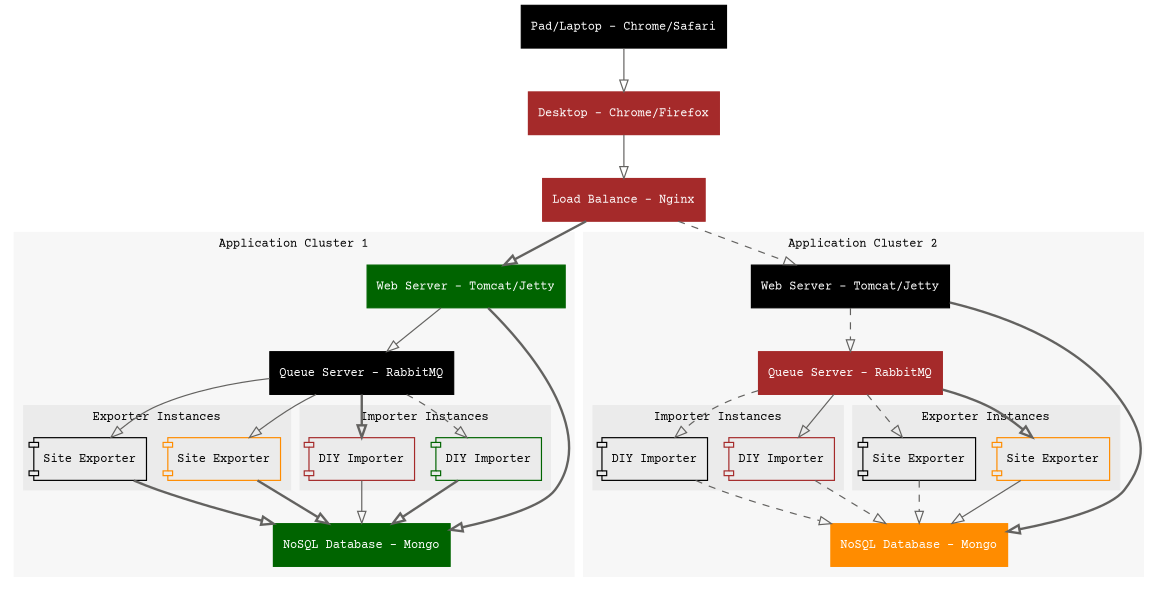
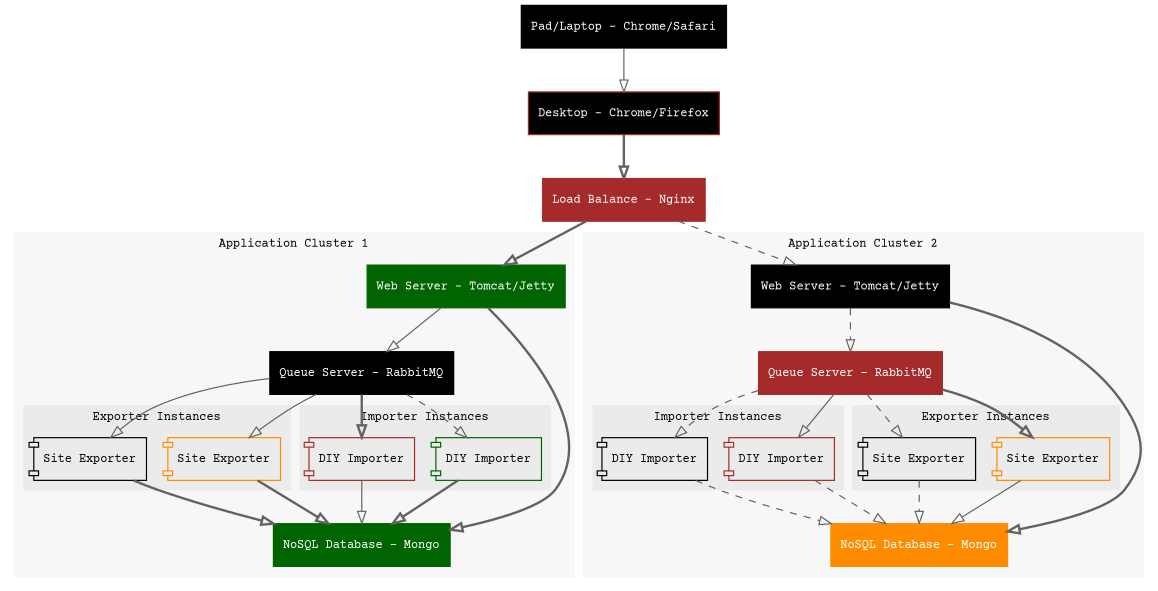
  digraph {
    dir=TD
    fontname="Courier Prime"
    fontsize=10
    node [color=black fontname="Courier Prime" fontsize=10 shape=record fontcolor="#ffffff" style=filled]
    edge [arrowhead=empty color="#636260" fontname="Courier Prime" fontsize=10 style=bold]
    n1 [color=darkorange label="Site Exporter" shape=component fontcolor="" style=""]
    n2 [label="Site Exporter" shape=component fontcolor="" style=""]
    n3 [color=darkgreen label="DIY Importer" shape=component fontcolor="" style=""]
    n4 [color=brown label="DIY Importer" shape=component fontcolor="" style=""]
    n5 [color=darkgreen label="Web Server - Tomcat/Jetty"]
    n6 [label="Queue Server - RabbitMQ"]
    n7 [color=darkgreen label="NoSQL Database - Mongo"]
    n8 [color=brown label="DIY Importer" shape=component fontcolor="" style=""]
    n9 [label="DIY Importer" shape=component fontcolor="" style=""]
    n10 [color=darkorange label="Site Exporter" shape=component fontcolor="" style=""]
    n11 [label="Site Exporter" shape=component fontcolor="" style=""]
    n12 [label="Web Server - Tomcat/Jetty"]
    n13 [color=brown label="Queue Server - RabbitMQ"]
    n14 [color=darkorange label="NoSQL Database - Mongo"]
-   n15 [color=brown label="Desktop - Chrome/Firefox"]
+   n15 [color=brown label="Desktop - Chrome/Firefox" fillcolor=black]
    n16 [color=brown label="Load Balance - Nginx"]
    n17 [label="Pad/Laptop - Chrome/Safari"]
    subgraph cluster_1 {
      color="#F7F7F7"
      label="Application Cluster 1"
      style=filled
      n5
      n6
      n7
      subgraph cluster_2 {
        color="#EBEBEB"
        label="Exporter Instances"
        style=filled
        n1
        n2
      }
      subgraph cluster_3 {
        color="#EBEBEB"
        label="Importer Instances"
        style=filled
        n3
        n4
      }
    }
    subgraph cluster_4 {
      color="#F7F7F7"
      label="Application Cluster 2"
      style=filled
      n12
      n13
      n14
      subgraph cluster_5 {
        color="#EBEBEB"
        label="Importer Instances"
        style=filled
        n8
        n9
      }
      subgraph cluster_6 {
        color="#EBEBEB"
        label="Exporter Instances"
        style=filled
        n10
        n11
      }
    }
    n1 -> n7
    n2 -> n7
    n3 -> n7
    n4 -> n7 [style=solid]
    n5 -> n6 [style=solid]
    n5 -> n7
    n6 -> n1 [style=solid]
    n6 -> n2 [style=solid]
    n6 -> n3 [style=dashed]
    n6 -> n4
    n8 -> n14 [style=dashed]
    n9 -> n14 [style=dashed]
    n10 -> n14 [style=solid]
    n11 -> n14 [style=dashed]
    n12 -> n13 [style=dashed]
    n12 -> n14
    n13 -> n8 [style=solid]
    n13 -> n9 [style=dashed]
    n13 -> n10
    n13 -> n11 [style=dashed]
-   n15 -> n16 [style=solid]
+   n15 -> n16
    n16 -> n5
    n16 -> n12 [style=dashed]
    n17 -> n15 [style=solid]
  }
